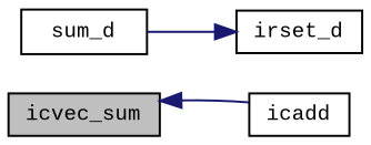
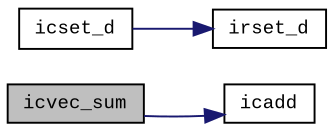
  digraph {
    fontname="Liberation Mono"
    rankdir=LR
    node [color=black fillcolor=white fontname="Liberation Mono" fontsize=10 shape=record style=filled]
    edge [color=midnightblue fontname="Liberation Mono" fontsize=10 labelfontname=Helvetica labelfontsize=10 style=solid]
    n1 [fillcolor=grey75 fontcolor=black height=0.2 label=icvec_sum width=0.4]
    n2 [height=0.2 label=icadd width=0.4]
-   n3 [height=0.2 label=sum_d width=0.4]
+   n3 [height=0.2 label=icset_d width=0.4]
    n4 [height=0.2 label=irset_d width=0.4]
-   n2 -> n1
+   n1 -> n2
    n3 -> n4
  }
